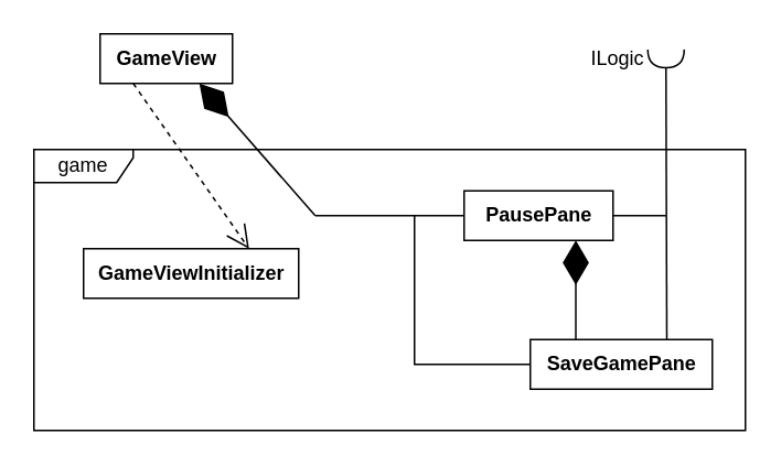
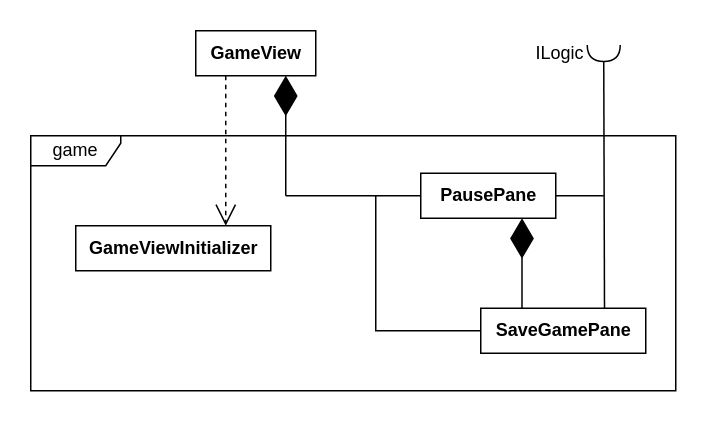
  <mxCell id="0" />
  <mxCell id="1" parent="0" />
- <mxCell id="2" value="&lt;b&gt;GameView&lt;/b&gt;" style="html=1;" vertex="1" parent="1"><mxGeometry x="60" y="20" width="80" height="30" as="geometry" /></mxCell>
+ <mxCell id="2" value="&lt;b&gt;GameView&lt;/b&gt;" style="html=1;" vertex="1" parent="1"><mxGeometry x="130" y="20" width="80" height="30" as="geometry" /></mxCell>
  <mxCell id="3" value="" style="endArrow=open;endSize=12;dashed=1;html=1;rounded=0;exitX=0.25;exitY=1;exitDx=0;exitDy=0;" edge="1" parent="1" source="2"><mxGeometry x="-0.443" y="-39" width="160" relative="1" as="geometry"><mxPoint x="567.5" y="365" as="sourcePoint" /><mxPoint x="150" y="150" as="targetPoint" /><mxPoint as="offset" /></mxGeometry></mxCell>
  <mxCell id="4" value="&lt;b&gt;GameViewInitializer&lt;/b&gt;" style="html=1;" vertex="1" parent="1"><mxGeometry x="50" y="150" width="130" height="30" as="geometry" /></mxCell>
  <mxCell id="5" value="" style="endArrow=diamondThin;endFill=1;endSize=24;html=1;rounded=0;entryX=0.75;entryY=1;entryDx=0;entryDy=0;" edge="1" parent="1" target="2"><mxGeometry width="160" relative="1" as="geometry"><mxPoint x="190" y="130" as="sourcePoint" /><mxPoint x="658" y="305" as="targetPoint" /></mxGeometry></mxCell>
  <mxCell id="6" value="" style="endArrow=none;html=1;rounded=0;entryX=0;entryY=0.5;entryDx=0;entryDy=0;" edge="1" parent="1" target="7"><mxGeometry width="50" height="50" relative="1" as="geometry"><mxPoint x="190" y="130" as="sourcePoint" /><mxPoint x="370" y="130" as="targetPoint" /></mxGeometry></mxCell>
  <mxCell id="7" value="&lt;b&gt;PausePane&lt;/b&gt;" style="html=1;" vertex="1" parent="1"><mxGeometry x="280" y="115" width="90" height="30" as="geometry" /></mxCell>
  <mxCell id="8" value="" style="endArrow=none;html=1;rounded=0;exitX=0;exitY=0.5;exitDx=0;exitDy=0;" edge="1" parent="1" source="9"><mxGeometry width="50" height="50" relative="1" as="geometry"><mxPoint x="330" y="220" as="sourcePoint" /><mxPoint x="250" y="130" as="targetPoint" /><Array as="points"><mxPoint x="250" y="220" /></Array></mxGeometry></mxCell>
  <mxCell id="9" value="&lt;b&gt;SaveGamePane&lt;/b&gt;" style="html=1;" vertex="1" parent="1"><mxGeometry x="320" y="205" width="110" height="30" as="geometry" /></mxCell>
  <mxCell id="10" value="" style="endArrow=diamondThin;endFill=1;endSize=24;html=1;rounded=0;entryX=0.75;entryY=1;entryDx=0;entryDy=0;exitX=0.25;exitY=0;exitDx=0;exitDy=0;" edge="1" parent="1" source="9" target="7"><mxGeometry width="160" relative="1" as="geometry"><mxPoint x="375" y="200" as="sourcePoint" /><mxPoint x="374.8" y="155" as="targetPoint" /></mxGeometry></mxCell>
  <mxCell id="11" value="" style="shape=requiredInterface;html=1;verticalLabelPosition=bottom;sketch=0;rotation=90;aspect=fixed;" vertex="1" parent="1"><mxGeometry x="396.5" y="24" width="11" height="22" as="geometry" /></mxCell>
  <mxCell id="12" value="ILogic" style="text;html=1;strokeColor=none;fillColor=none;align=center;verticalAlign=middle;whiteSpace=wrap;rounded=0;" vertex="1" parent="1"><mxGeometry x="342.5" y="20" width="60" height="30" as="geometry" /></mxCell>
  <mxCell id="13" value="" style="endArrow=none;html=1;rounded=0;exitX=0.75;exitY=0;exitDx=0;exitDy=0;entryX=1;entryY=0.5;entryDx=0;entryDy=0;entryPerimeter=0;" edge="1" parent="1" source="9" target="11"><mxGeometry width="50" height="50" relative="1" as="geometry"><mxPoint x="490" y="90" as="sourcePoint" /><mxPoint x="540" y="40" as="targetPoint" /></mxGeometry></mxCell>
  <mxCell id="14" value="" style="endArrow=none;html=1;rounded=0;exitX=1;exitY=0.5;exitDx=0;exitDy=0;" edge="1" parent="1" source="7"><mxGeometry width="50" height="50" relative="1" as="geometry"><mxPoint x="280" y="160" as="sourcePoint" /><mxPoint x="402" y="130" as="targetPoint" /></mxGeometry></mxCell>
  <mxCell id="15" value="game" style="shape=umlFrame;whiteSpace=wrap;html=1;width=60;height=20;" vertex="1" parent="1"><mxGeometry x="20" y="90" width="430" height="170" as="geometry" /></mxCell>
